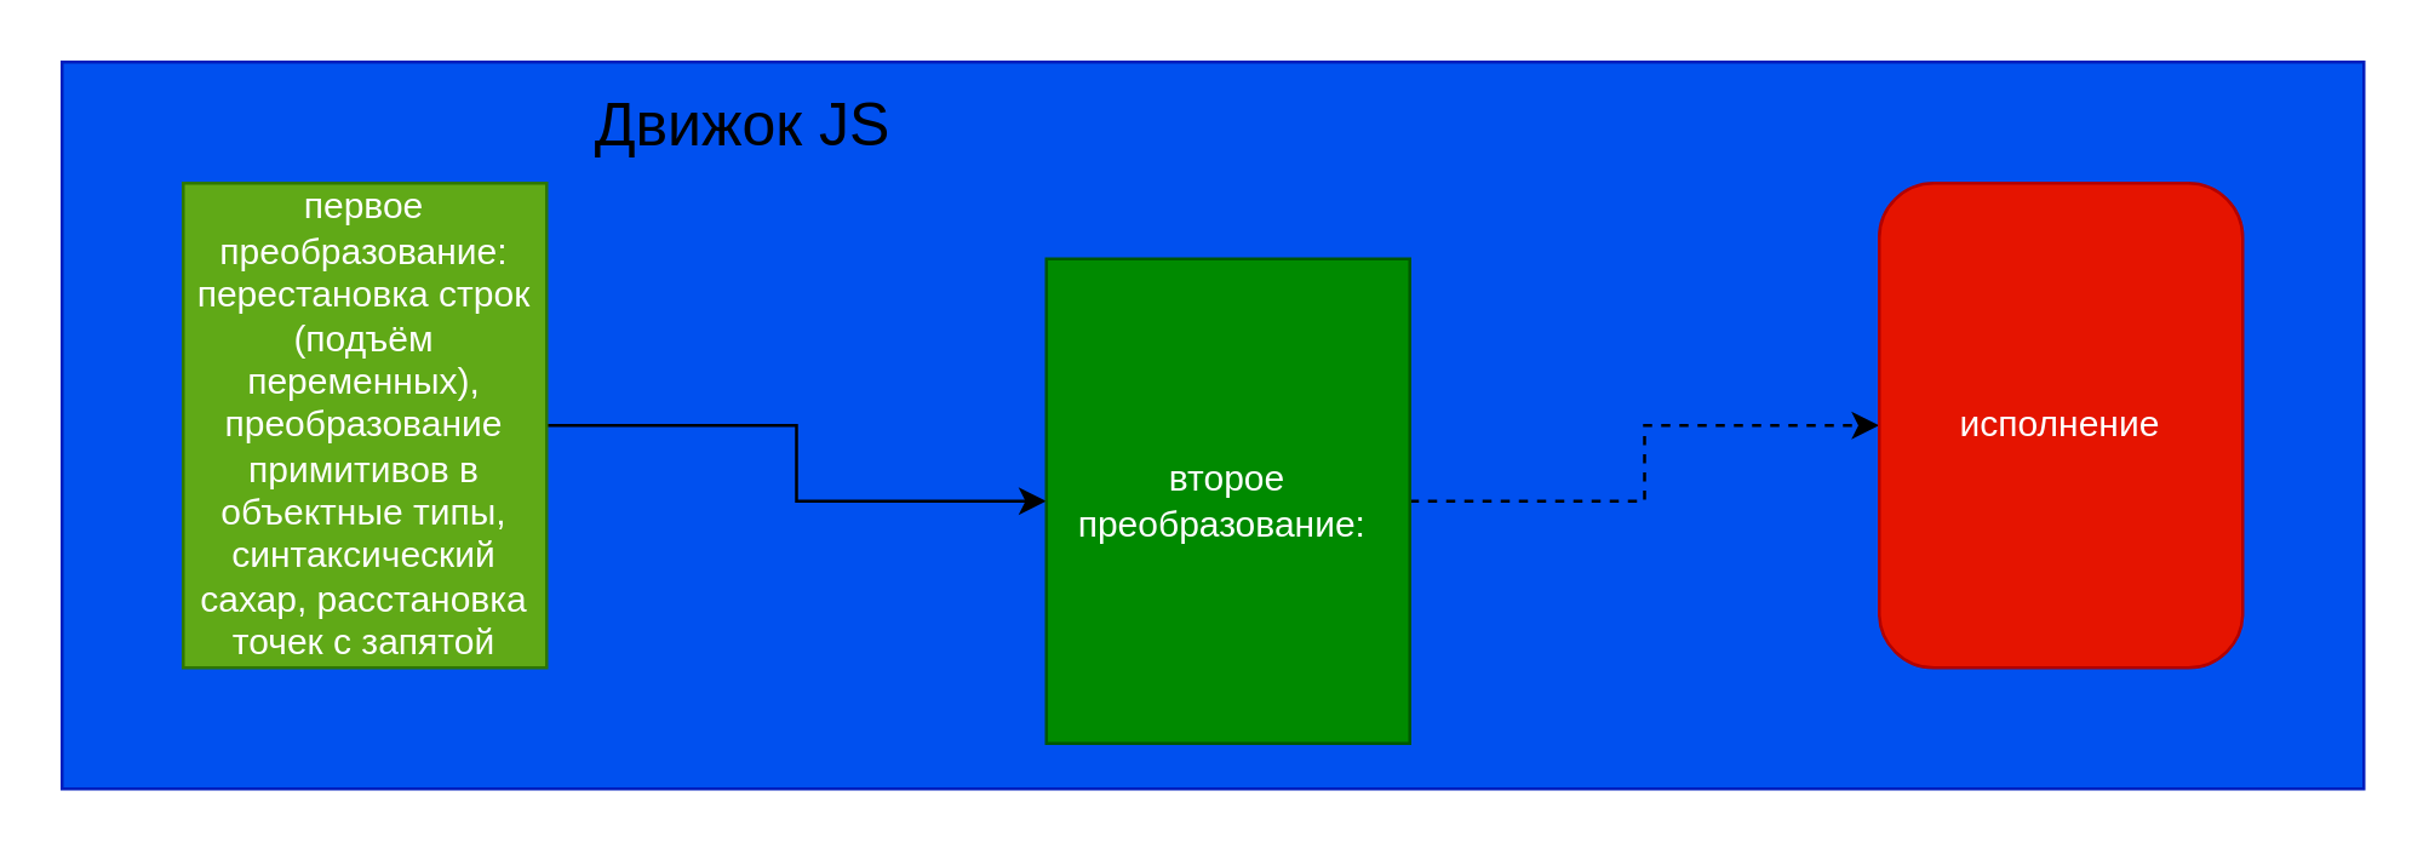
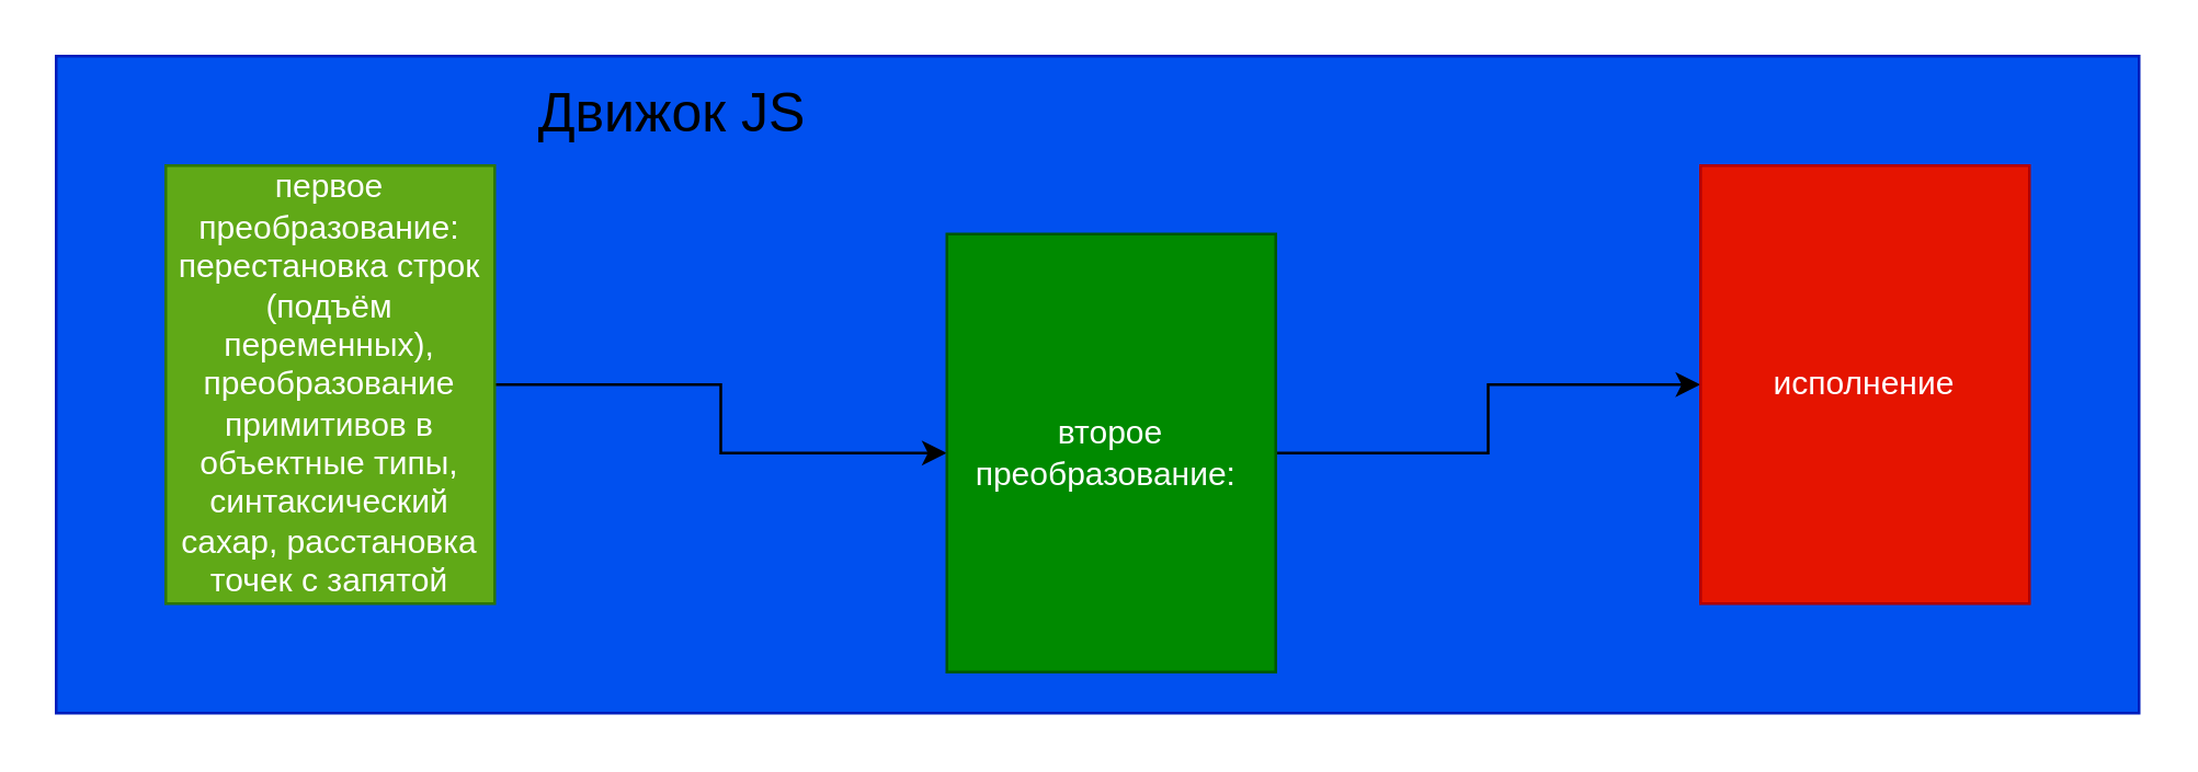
  <mxCell id="0" />
  <mxCell id="1" parent="0" />
  <mxCell id="2" value="" style="rounded=0;whiteSpace=wrap;html=1;fillColor=#0050ef;strokeColor=#001DBC;fontColor=#ffffff;" vertex="1" parent="1"><mxGeometry x="20" y="20" width="760" height="240" as="geometry" /></mxCell>
  <mxCell id="3" value="" style="edgeStyle=orthogonalEdgeStyle;rounded=0;orthogonalLoop=1;jettySize=auto;html=1;" edge="1" parent="1" source="4" target="6"><mxGeometry relative="1" as="geometry" /></mxCell>
  <mxCell id="4" value="первое преобразование:&lt;br&gt;перестановка строк (подъём переменных), преобразование примитивов в объектные типы, синтаксический сахар, расстановка точек с запятой" style="rounded=0;whiteSpace=wrap;html=1;fillColor=#60a917;strokeColor=#2D7600;fontColor=#ffffff;" vertex="1" parent="1"><mxGeometry x="60" y="60" width="120" height="160" as="geometry" /></mxCell>
- <mxCell id="5" value="" style="edgeStyle=orthogonalEdgeStyle;rounded=0;orthogonalLoop=1;jettySize=auto;html=1;dashed=1;" edge="1" parent="1" source="6" target="7"><mxGeometry relative="1" as="geometry" /></mxCell>
+ <mxCell id="5" value="" style="edgeStyle=orthogonalEdgeStyle;rounded=0;orthogonalLoop=1;jettySize=auto;html=1;" edge="1" parent="1" source="6" target="7"><mxGeometry relative="1" as="geometry" /></mxCell>
  <mxCell id="6" value="второе преобразование:&amp;nbsp;" style="rounded=0;whiteSpace=wrap;html=1;fillColor=#008a00;strokeColor=#005700;fontColor=#ffffff;" vertex="1" parent="1"><mxGeometry x="345" y="85" width="120" height="160" as="geometry" /></mxCell>
- <mxCell id="7" value="исполнение" style="whiteSpace=wrap;html=1;fillColor=#e51400;strokeColor=#B20000;fontColor=#ffffff;rounded=1;" vertex="1" parent="1"><mxGeometry x="620" y="60" width="120" height="160" as="geometry" /></mxCell>
+ <mxCell id="7" value="исполнение" style="rounded=0;whiteSpace=wrap;html=1;fillColor=#e51400;strokeColor=#B20000;fontColor=#ffffff;" vertex="1" parent="1"><mxGeometry x="620" y="60" width="120" height="160" as="geometry" /></mxCell>
  <mxCell id="8" value="&lt;font style=&quot;font-size: 20px&quot;&gt;Движок JS&lt;/font&gt;" style="text;html=1;strokeColor=none;fillColor=none;align=center;verticalAlign=middle;whiteSpace=wrap;rounded=0;" vertex="1" parent="1"><mxGeometry x="190" y="30" width="110" height="20" as="geometry" /></mxCell>
